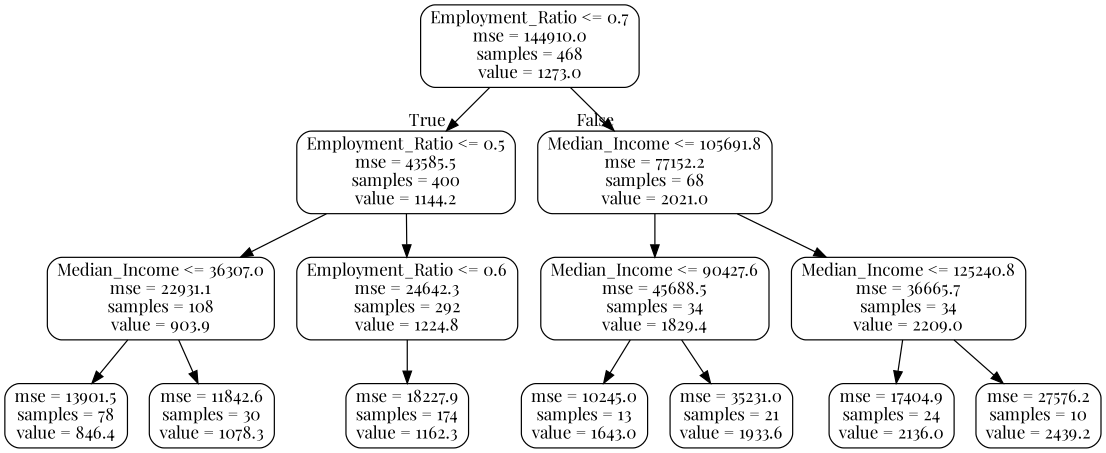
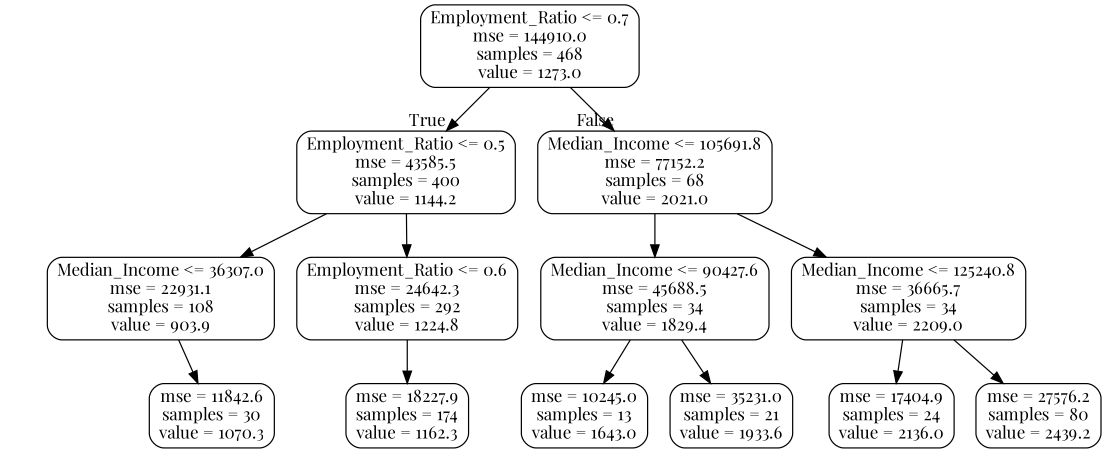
  digraph {
    fontname="Playfair Display"
    node [color=black fontname="Playfair Display" shape=box style=rounded]
    edge [fontname="Playfair Display"]
    n1 [label="Employment_Ratio <= 0.7\nmse = 144910.0\nsamples = 468\nvalue = 1273.0"]
    n2 [label="Employment_Ratio <= 0.5\nmse = 43585.5\nsamples = 400\nvalue = 1144.2"]
    n3 [label="Median_Income <= 105691.8\nmse = 77152.2\nsamples = 68\nvalue = 2021.0"]
    n4 [label="Median_Income <= 36307.0\nmse = 22931.1\nsamples = 108\nvalue = 903.9"]
    n5 [label="Employment_Ratio <= 0.6\nmse = 24642.3\nsamples = 292\nvalue = 1224.8"]
    n6 [label="Median_Income <= 90427.6\nmse = 45688.5\nsamples = 34\nvalue = 1829.4"]
    n7 [label="Median_Income <= 125240.8\nmse = 36665.7\nsamples = 34\nvalue = 2209.0"]
-   n8 [label="mse = 13901.5\nsamples = 78\nvalue = 846.4"]
-   n9 [label="mse = 11842.6\nsamples = 30\nvalue = 1078.3"]
+   n9 [label="mse = 11842.6\nsamples = 30\nvalue = 1070.3"]
    n10 [label="mse = 18227.9\nsamples = 174\nvalue = 1162.3"]
    n11 [label="mse = 10245.0\nsamples = 13\nvalue = 1643.0"]
    n12 [label="mse = 35231.0\nsamples = 21\nvalue = 1933.6"]
    n13 [label="mse = 17404.9\nsamples = 24\nvalue = 2136.0"]
-   n14 [label="mse = 27576.2\nsamples = 10\nvalue = 2439.2"]
+   n14 [label="mse = 27576.2\nsamples = 80\nvalue = 2439.2"]
    n1 -> n2 [headlabel=True labelangle=45 labeldistance=2.5]
    n1 -> n3 [headlabel=False labelangle=-45 labeldistance=2.5]
    n2 -> n4
    n2 -> n5
    n3 -> n6
    n3 -> n7
-   n4 -> n8
    n4 -> n9
    n5 -> n10
    n6 -> n11
    n6 -> n12
    n7 -> n13
    n7 -> n14
  }
